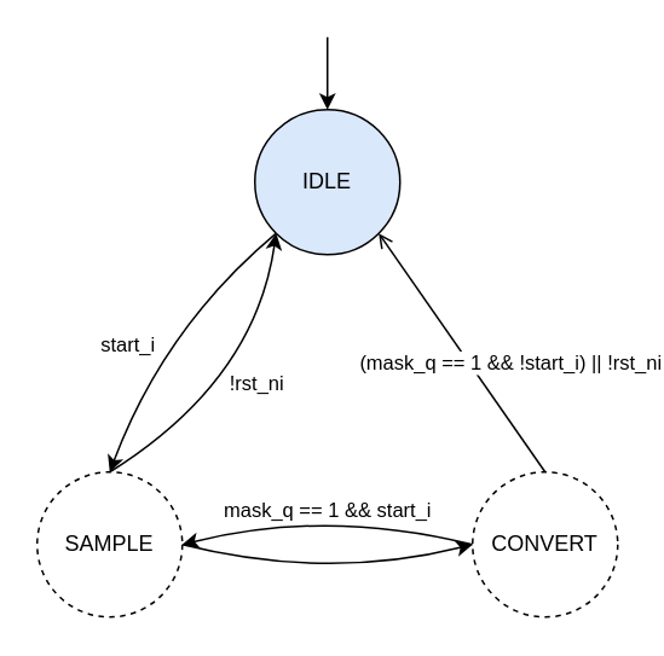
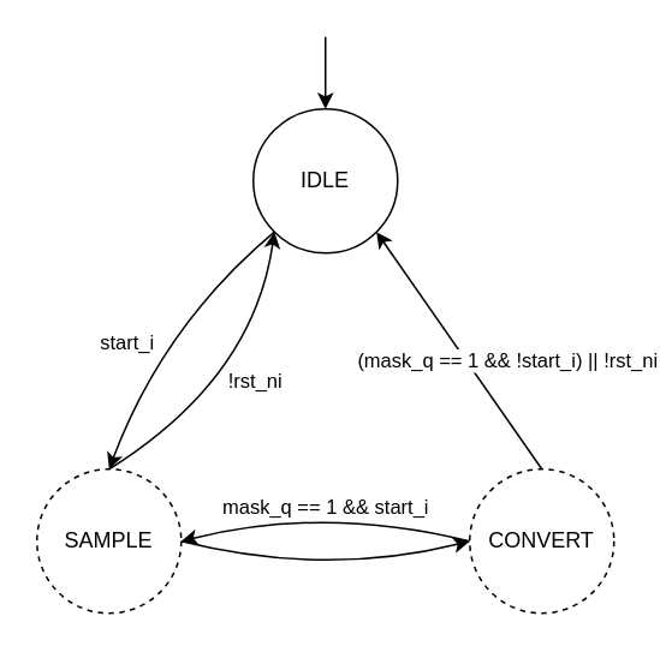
  <mxCell id="0" />
  <mxCell id="1" parent="0" />
  <mxCell id="2" style="edgeStyle=none;html=1;exitX=0;exitY=1;exitDx=0;exitDy=0;entryX=0.5;entryY=0;entryDx=0;entryDy=0;rounded=0;curved=1;" edge="1" parent="1" source="5" target="9"><mxGeometry relative="1" as="geometry"><Array as="points"><mxPoint x="90" y="180" /></Array></mxGeometry></mxCell>
  <mxCell id="3" value="start_i" style="edgeLabel;html=1;align=center;verticalAlign=middle;resizable=0;points=[];" vertex="1" connectable="0" parent="2"><mxGeometry x="-0.023" y="-2" relative="1" as="geometry"><mxPoint x="-18" y="10" as="offset" /></mxGeometry></mxCell>
  <mxCell id="4" style="edgeStyle=none;html=1;exitX=0.5;exitY=0;exitDx=0;exitDy=0;startArrow=classic;startFill=1;endArrow=none;endFill=0;" edge="1" parent="1" source="5"><mxGeometry relative="1" as="geometry"><mxPoint x="180" y="20" as="targetPoint" /></mxGeometry></mxCell>
- <mxCell id="5" value="IDLE" style="ellipse;whiteSpace=wrap;html=1;aspect=fixed;fillColor=#dae8fc;" vertex="1" parent="1"><mxGeometry x="140" y="60" width="80" height="80" as="geometry" /></mxCell>
+ <mxCell id="5" value="IDLE" style="ellipse;whiteSpace=wrap;html=1;aspect=fixed;" vertex="1" parent="1"><mxGeometry x="140" y="60" width="80" height="80" as="geometry" /></mxCell>
  <mxCell id="6" style="edgeStyle=none;html=1;entryX=0;entryY=0.5;entryDx=0;entryDy=0;rounded=0;curved=1;exitX=1;exitY=0.5;exitDx=0;exitDy=0;" edge="1" parent="1" source="9" target="14"><mxGeometry relative="1" as="geometry"><Array as="points"><mxPoint x="180" y="320" /></Array></mxGeometry></mxCell>
  <mxCell id="7" style="edgeStyle=none;html=1;exitX=0.5;exitY=0;exitDx=0;exitDy=0;entryX=0;entryY=1;entryDx=0;entryDy=0;rounded=0;curved=1;" edge="1" parent="1" source="9" target="5"><mxGeometry relative="1" as="geometry"><Array as="points"><mxPoint x="140" y="210" /></Array></mxGeometry></mxCell>
  <mxCell id="8" value="!rst_ni" style="edgeLabel;html=1;align=center;verticalAlign=middle;resizable=0;points=[];" vertex="1" connectable="0" parent="7"><mxGeometry x="-0.08" y="-12" relative="1" as="geometry"><mxPoint x="5" y="-17" as="offset" /></mxGeometry></mxCell>
  <mxCell id="9" value="SAMPLE" style="ellipse;whiteSpace=wrap;html=1;aspect=fixed;dashed=1;" vertex="1" parent="1"><mxGeometry x="20" y="260" width="80" height="80" as="geometry" /></mxCell>
- <mxCell id="10" style="edgeStyle=none;html=1;exitX=0.5;exitY=0;exitDx=0;exitDy=0;entryX=1;entryY=1;entryDx=0;entryDy=0;endArrow=open;" edge="1" parent="1" source="14" target="5"><mxGeometry relative="1" as="geometry" /></mxCell>
+ <mxCell id="10" style="edgeStyle=none;html=1;exitX=0.5;exitY=0;exitDx=0;exitDy=0;entryX=1;entryY=1;entryDx=0;entryDy=0;" edge="1" parent="1" source="14" target="5"><mxGeometry relative="1" as="geometry" /></mxCell>
  <mxCell id="11" value="(mask_q == 1 &amp;amp;&amp;amp; !start_i) || !rst_ni" style="edgeLabel;html=1;align=center;verticalAlign=middle;resizable=0;points=[];" vertex="1" connectable="0" parent="10"><mxGeometry x="-0.07" relative="1" as="geometry"><mxPoint x="23" y="1" as="offset" /></mxGeometry></mxCell>
  <mxCell id="12" style="edgeStyle=none;html=1;exitX=0;exitY=0.5;exitDx=0;exitDy=0;entryX=1;entryY=0.5;entryDx=0;entryDy=0;rounded=0;curved=1;" edge="1" parent="1" source="14" target="9"><mxGeometry relative="1" as="geometry"><Array as="points"><mxPoint x="180" y="280" /></Array></mxGeometry></mxCell>
  <mxCell id="13" value="mask_q == 1 &amp;amp;&amp;amp; start_i" style="edgeLabel;html=1;align=center;verticalAlign=middle;resizable=0;points=[];" vertex="1" connectable="0" parent="12"><mxGeometry x="0.026" y="9" relative="1" as="geometry"><mxPoint y="-9" as="offset" /></mxGeometry></mxCell>
  <mxCell id="14" value="CONVERT" style="ellipse;whiteSpace=wrap;html=1;aspect=fixed;dashed=1;" vertex="1" parent="1"><mxGeometry x="260" y="260" width="80" height="80" as="geometry" /></mxCell>
